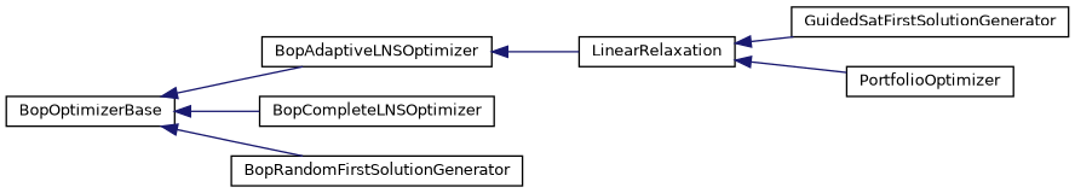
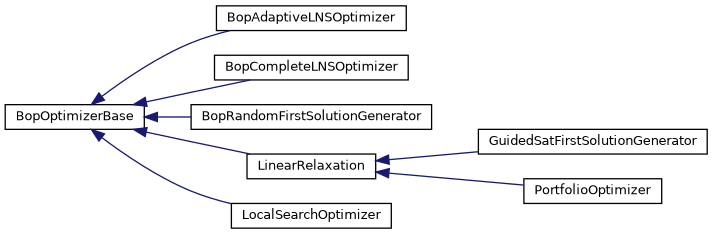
  digraph {
    rankdir=LR
    node [color=black fillcolor=white fontname=Helvetica fontsize=10 shape=record style=filled]
    edge [color=midnightblue dir=back fontname=Helvetica fontsize=10 labelfontname=Helvetica labelfontsize=10 style=solid]
    n1 [height=0.2 label=BopOptimizerBase width=0.4]
    n2 [height=0.2 label=BopAdaptiveLNSOptimizer width=0.4]
    n3 [height=0.2 label=BopCompleteLNSOptimizer width=0.4]
    n4 [height=0.2 label=BopRandomFirstSolutionGenerator width=0.4]
    n5 [height=0.2 label=LinearRelaxation width=0.4]
+   n6 [height=0.2 label=LocalSearchOptimizer width=0.4]
    n7 [height=0.2 label=GuidedSatFirstSolutionGenerator width=0.4]
    n8 [height=0.2 label=PortfolioOptimizer width=0.4]
    n1 -> n2
    n1 -> n3
    n1 -> n4
-   n2 -> n5
+   n1 -> n5
+   n1 -> n6
    n5 -> n7
    n5 -> n8
  }
